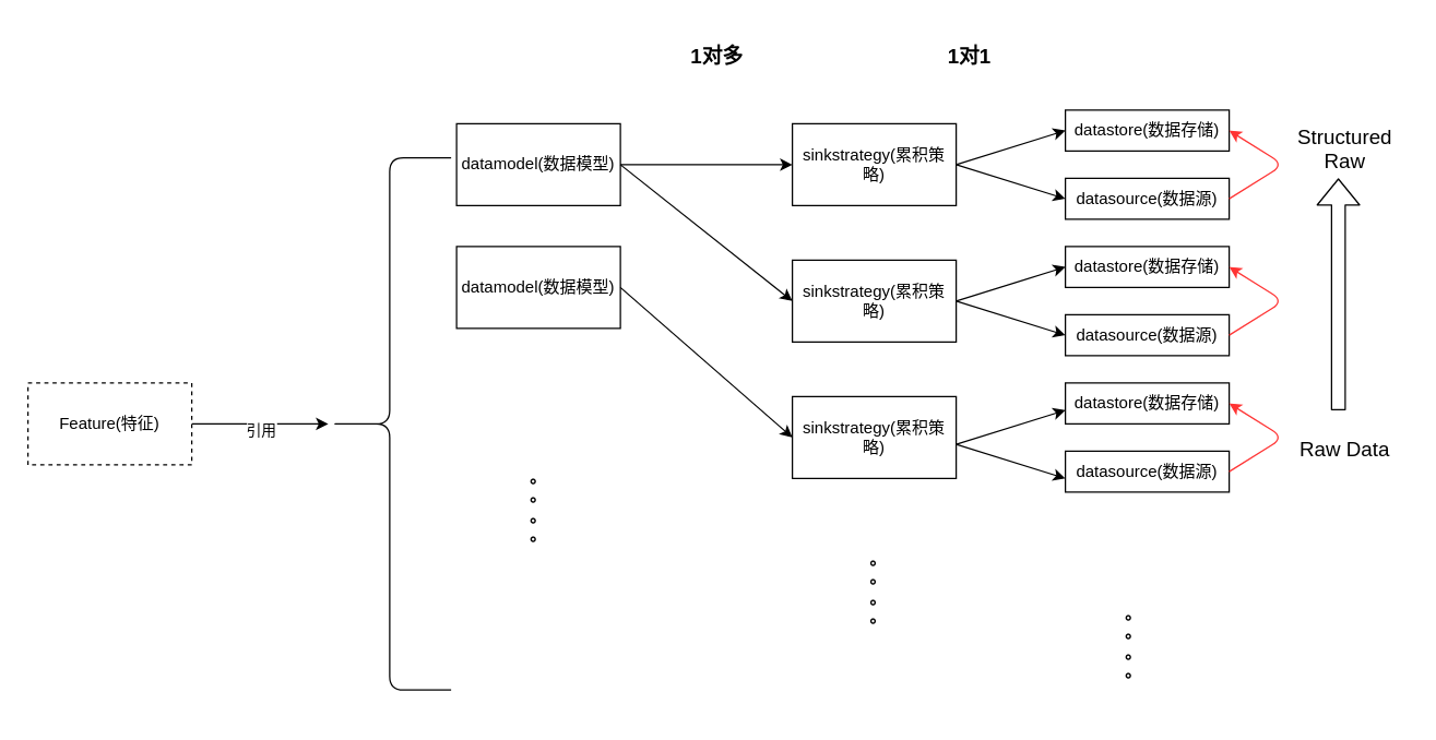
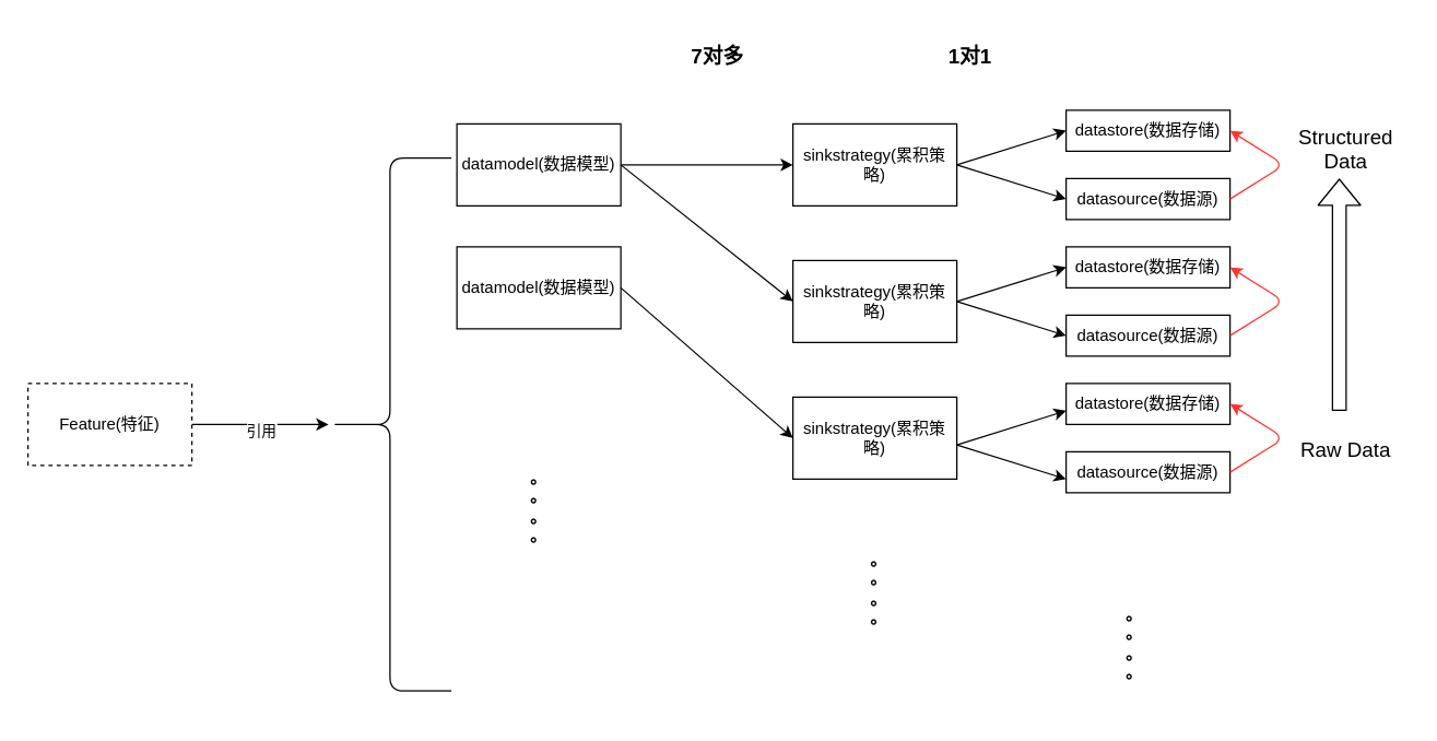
  <mxCell id="0" />
  <mxCell id="1" parent="0" />
  <mxCell id="2" value="" style="edgeStyle=orthogonalEdgeStyle;rounded=0;orthogonalLoop=1;jettySize=auto;html=1;" edge="1" parent="1" source="4" target="5"><mxGeometry relative="1" as="geometry" /></mxCell>
  <mxCell id="3" value="引用" style="edgeLabel;html=1;align=center;verticalAlign=middle;resizable=0;points=[];" vertex="1" connectable="0" parent="2"><mxGeometry y="-4" relative="1" as="geometry"><mxPoint as="offset" /></mxGeometry></mxCell>
  <mxCell id="4" value="Feature(特征)" style="rounded=0;whiteSpace=wrap;html=1;dashed=1;" vertex="1" parent="1"><mxGeometry x="20" y="280" width="120" height="60" as="geometry" /></mxCell>
  <mxCell id="5" value="" style="shape=curlyBracket;whiteSpace=wrap;html=1;rounded=1;" vertex="1" parent="1"><mxGeometry x="240" y="115" width="90" height="390" as="geometry" /></mxCell>
  <mxCell id="6" value="datamodel(数据模型)" style="rounded=0;whiteSpace=wrap;html=1;" vertex="1" parent="1"><mxGeometry x="334" y="90" width="120" height="60" as="geometry" /></mxCell>
  <mxCell id="7" value="datamodel(数据模型)" style="rounded=0;whiteSpace=wrap;html=1;" vertex="1" parent="1"><mxGeometry x="334" y="180" width="120" height="60" as="geometry" /></mxCell>
  <mxCell id="8" value="&lt;b&gt;。&lt;br&gt;。&lt;br&gt;。&lt;br&gt;。&lt;/b&gt;" style="text;html=1;strokeColor=none;fillColor=none;align=center;verticalAlign=middle;whiteSpace=wrap;rounded=0;" vertex="1" parent="1"><mxGeometry x="371" y="320" width="46" height="100" as="geometry" /></mxCell>
  <mxCell id="9" value="sinkstrategy(累积策略)" style="rounded=0;whiteSpace=wrap;html=1;" vertex="1" parent="1"><mxGeometry x="580" y="90" width="120" height="60" as="geometry" /></mxCell>
- <mxCell id="10" value="&lt;b style=&quot;font-size: 15px;&quot;&gt;1对多&lt;/b&gt;" style="text;html=1;strokeColor=none;fillColor=none;align=center;verticalAlign=middle;whiteSpace=wrap;rounded=0;fontSize=15;" vertex="1" parent="1"><mxGeometry x="480" y="20" width="90" height="40" as="geometry" /></mxCell>
+ <mxCell id="10" value="&lt;b style=&quot;font-size: 15px;&quot;&gt;7对多&lt;/b&gt;" style="text;html=1;strokeColor=none;fillColor=none;align=center;verticalAlign=middle;whiteSpace=wrap;rounded=0;fontSize=15;" vertex="1" parent="1"><mxGeometry x="480" y="20" width="90" height="40" as="geometry" /></mxCell>
  <mxCell id="11" value="sinkstrategy(累积策略)" style="rounded=0;whiteSpace=wrap;html=1;" vertex="1" parent="1"><mxGeometry x="580" y="290" width="120" height="60" as="geometry" /></mxCell>
  <mxCell id="12" value="sinkstrategy(累积策略)" style="rounded=0;whiteSpace=wrap;html=1;" vertex="1" parent="1"><mxGeometry x="580" y="190" width="120" height="60" as="geometry" /></mxCell>
  <mxCell id="13" value="" style="endArrow=classic;html=1;fontSize=15;exitX=1;exitY=0.5;exitDx=0;exitDy=0;entryX=0;entryY=0.5;entryDx=0;entryDy=0;" edge="1" parent="1" source="6" target="9"><mxGeometry width="50" height="50" relative="1" as="geometry"><mxPoint x="500" y="170" as="sourcePoint" /><mxPoint x="550" y="120" as="targetPoint" /></mxGeometry></mxCell>
  <mxCell id="14" value="" style="endArrow=classic;html=1;fontSize=15;exitX=1;exitY=0.5;exitDx=0;exitDy=0;entryX=0;entryY=0.5;entryDx=0;entryDy=0;" edge="1" parent="1" source="6" target="12"><mxGeometry width="50" height="50" relative="1" as="geometry"><mxPoint x="464" y="130" as="sourcePoint" /><mxPoint x="590" y="130" as="targetPoint" /></mxGeometry></mxCell>
  <mxCell id="15" value="" style="endArrow=classic;html=1;fontSize=15;exitX=1;exitY=0.5;exitDx=0;exitDy=0;entryX=0;entryY=0.5;entryDx=0;entryDy=0;" edge="1" parent="1" source="7" target="11"><mxGeometry width="50" height="50" relative="1" as="geometry"><mxPoint x="464" y="130" as="sourcePoint" /><mxPoint x="590" y="210" as="targetPoint" /></mxGeometry></mxCell>
  <mxCell id="16" value="&lt;b&gt;。&lt;br&gt;。&lt;br&gt;。&lt;br&gt;。&lt;/b&gt;" style="text;html=1;strokeColor=none;fillColor=none;align=center;verticalAlign=middle;whiteSpace=wrap;rounded=0;" vertex="1" parent="1"><mxGeometry x="620" y="380" width="46" height="100" as="geometry" /></mxCell>
  <mxCell id="17" value="datastore(数据存储)" style="rounded=0;whiteSpace=wrap;html=1;" vertex="1" parent="1"><mxGeometry x="780" y="80" width="120" height="30" as="geometry" /></mxCell>
  <mxCell id="18" value="datasource(数据源)" style="rounded=0;whiteSpace=wrap;html=1;" vertex="1" parent="1"><mxGeometry x="780" y="130" width="120" height="30" as="geometry" /></mxCell>
  <mxCell id="19" value="datastore(数据存储)" style="rounded=0;whiteSpace=wrap;html=1;" vertex="1" parent="1"><mxGeometry x="780" y="180" width="120" height="30" as="geometry" /></mxCell>
  <mxCell id="20" value="datasource(数据源)" style="rounded=0;whiteSpace=wrap;html=1;" vertex="1" parent="1"><mxGeometry x="780" y="230" width="120" height="30" as="geometry" /></mxCell>
  <mxCell id="21" value="datastore(数据存储)" style="rounded=0;whiteSpace=wrap;html=1;" vertex="1" parent="1"><mxGeometry x="780" y="280" width="120" height="30" as="geometry" /></mxCell>
  <mxCell id="22" value="datasource(数据源)" style="rounded=0;whiteSpace=wrap;html=1;" vertex="1" parent="1"><mxGeometry x="780" y="330" width="120" height="30" as="geometry" /></mxCell>
  <mxCell id="23" value="&lt;b style=&quot;font-size: 15px&quot;&gt;1对1&lt;/b&gt;" style="text;html=1;strokeColor=none;fillColor=none;align=center;verticalAlign=middle;whiteSpace=wrap;rounded=0;fontSize=15;" vertex="1" parent="1"><mxGeometry x="665" y="20" width="90" height="40" as="geometry" /></mxCell>
  <mxCell id="24" value="" style="endArrow=classic;html=1;fontSize=15;exitX=1;exitY=0.5;exitDx=0;exitDy=0;entryX=0;entryY=0.5;entryDx=0;entryDy=0;" edge="1" parent="1" source="9" target="17"><mxGeometry width="50" height="50" relative="1" as="geometry"><mxPoint x="700" y="80" as="sourcePoint" /><mxPoint x="826" y="80" as="targetPoint" /></mxGeometry></mxCell>
  <mxCell id="25" value="" style="endArrow=classic;html=1;fontSize=15;exitX=1;exitY=0.5;exitDx=0;exitDy=0;entryX=0;entryY=0.5;entryDx=0;entryDy=0;" edge="1" parent="1" source="9" target="18"><mxGeometry width="50" height="50" relative="1" as="geometry"><mxPoint x="710" y="130" as="sourcePoint" /><mxPoint x="790" y="105" as="targetPoint" /></mxGeometry></mxCell>
  <mxCell id="26" value="" style="endArrow=classic;html=1;fontSize=15;exitX=1;exitY=0.5;exitDx=0;exitDy=0;entryX=0;entryY=0.5;entryDx=0;entryDy=0;" edge="1" parent="1"><mxGeometry width="50" height="50" relative="1" as="geometry"><mxPoint x="700" y="220" as="sourcePoint" /><mxPoint x="780" y="195" as="targetPoint" /></mxGeometry></mxCell>
  <mxCell id="27" value="" style="endArrow=classic;html=1;fontSize=15;exitX=1;exitY=0.5;exitDx=0;exitDy=0;entryX=0;entryY=0.5;entryDx=0;entryDy=0;" edge="1" parent="1"><mxGeometry width="50" height="50" relative="1" as="geometry"><mxPoint x="700" y="220" as="sourcePoint" /><mxPoint x="780" y="245" as="targetPoint" /></mxGeometry></mxCell>
  <mxCell id="28" value="" style="endArrow=classic;html=1;fontSize=15;exitX=1;exitY=0.5;exitDx=0;exitDy=0;entryX=0;entryY=0.5;entryDx=0;entryDy=0;" edge="1" parent="1"><mxGeometry width="50" height="50" relative="1" as="geometry"><mxPoint x="700" y="325" as="sourcePoint" /><mxPoint x="780" y="300" as="targetPoint" /></mxGeometry></mxCell>
  <mxCell id="29" value="" style="endArrow=classic;html=1;fontSize=15;exitX=1;exitY=0.5;exitDx=0;exitDy=0;entryX=0;entryY=0.5;entryDx=0;entryDy=0;" edge="1" parent="1"><mxGeometry width="50" height="50" relative="1" as="geometry"><mxPoint x="700" y="325" as="sourcePoint" /><mxPoint x="780" y="350" as="targetPoint" /></mxGeometry></mxCell>
  <mxCell id="30" value="&lt;b&gt;。&lt;br&gt;。&lt;br&gt;。&lt;br&gt;。&lt;/b&gt;" style="text;html=1;strokeColor=none;fillColor=none;align=center;verticalAlign=middle;whiteSpace=wrap;rounded=0;" vertex="1" parent="1"><mxGeometry x="807" y="420" width="46" height="100" as="geometry" /></mxCell>
  <mxCell id="31" value="" style="endArrow=classic;html=1;fontSize=15;exitX=1;exitY=0.5;exitDx=0;exitDy=0;entryX=1;entryY=0.5;entryDx=0;entryDy=0;strokeColor=#FF3333;" edge="1" parent="1" source="18" target="17"><mxGeometry width="50" height="50" relative="1" as="geometry"><mxPoint x="920" y="160" as="sourcePoint" /><mxPoint x="970" y="120" as="targetPoint" /><Array as="points"><mxPoint x="940" y="120" /></Array></mxGeometry></mxCell>
  <mxCell id="32" value="" style="endArrow=classic;html=1;fontSize=15;exitX=1;exitY=0.5;exitDx=0;exitDy=0;entryX=1;entryY=0.5;entryDx=0;entryDy=0;strokeColor=#FF3333;" edge="1" parent="1"><mxGeometry width="50" height="50" relative="1" as="geometry"><mxPoint x="900" y="245" as="sourcePoint" /><mxPoint x="900" y="195" as="targetPoint" /><Array as="points"><mxPoint x="940" y="220" /></Array></mxGeometry></mxCell>
  <mxCell id="33" value="" style="endArrow=classic;html=1;fontSize=15;exitX=1;exitY=0.5;exitDx=0;exitDy=0;entryX=1;entryY=0.5;entryDx=0;entryDy=0;strokeColor=#FF3333;" edge="1" parent="1"><mxGeometry width="50" height="50" relative="1" as="geometry"><mxPoint x="900" y="345" as="sourcePoint" /><mxPoint x="900" y="295" as="targetPoint" /><Array as="points"><mxPoint x="940" y="320" /></Array></mxGeometry></mxCell>
  <mxCell id="34" value="" style="shape=flexArrow;endArrow=classic;html=1;fontSize=15;" edge="1" parent="1"><mxGeometry width="50" height="50" relative="1" as="geometry"><mxPoint x="980" y="300" as="sourcePoint" /><mxPoint x="980" y="130" as="targetPoint" /></mxGeometry></mxCell>
  <mxCell id="35" value="Raw Data" style="text;html=1;strokeColor=none;fillColor=none;align=center;verticalAlign=middle;whiteSpace=wrap;rounded=0;fontSize=15;" vertex="1" parent="1"><mxGeometry x="940" y="310" width="90" height="35" as="geometry" /></mxCell>
- <mxCell id="36" value="Structured Raw" style="text;html=1;strokeColor=none;fillColor=none;align=center;verticalAlign=middle;whiteSpace=wrap;rounded=0;fontSize=15;" vertex="1" parent="1"><mxGeometry x="940" y="90" width="90" height="35" as="geometry" /></mxCell>
+ <mxCell id="36" value="Structured Data" style="text;html=1;strokeColor=none;fillColor=none;align=center;verticalAlign=middle;whiteSpace=wrap;rounded=0;fontSize=15;" vertex="1" parent="1"><mxGeometry x="940" y="90" width="90" height="35" as="geometry" /></mxCell>
